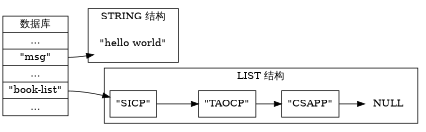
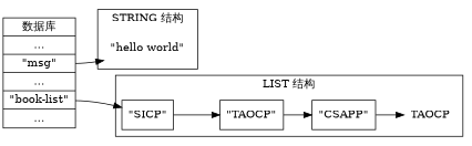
  digraph {
    rankdir=LR
    node [shape=record]
    n1 [label="\"SICP\""]
    n2 [label="\"TAOCP\""]
    n3 [label="\"CSAPP\""]
-   n4 [label=NULL shape=plaintext]
+   n4 [label=TAOCP shape=plaintext]
    n5 [label="\"hello world\"" shape=plaintext]
    n6 [label="数据库 | ... | <msg> \"msg\" | ... | <book_list> \"book-list\" | ... "]
    subgraph cluster_1 {
      label="LIST 结构"
      n1
      n2
      n3
      n4
    }
    subgraph cluster_2 {
      label="STRING 结构"
      n5
    }
    n1 -> n2
    n2 -> n3
    n3 -> n4
    n6 -> n1 [tailport=book_list]
    n6 -> n5 [tailport=msg]
  }
